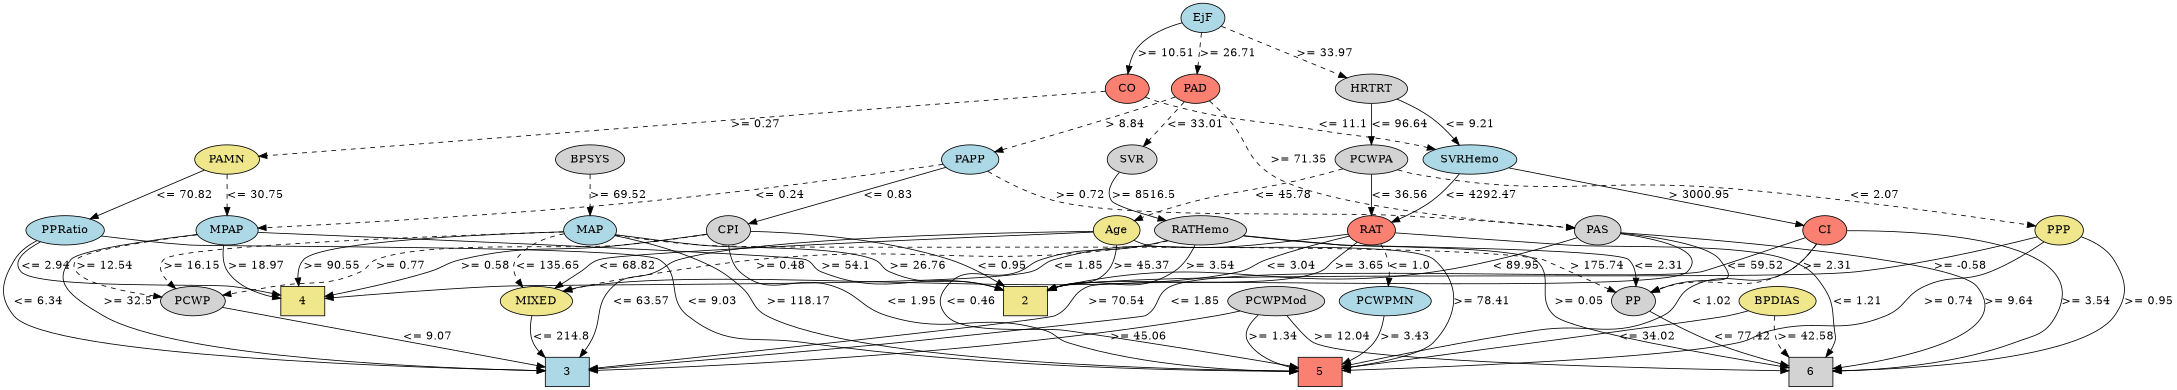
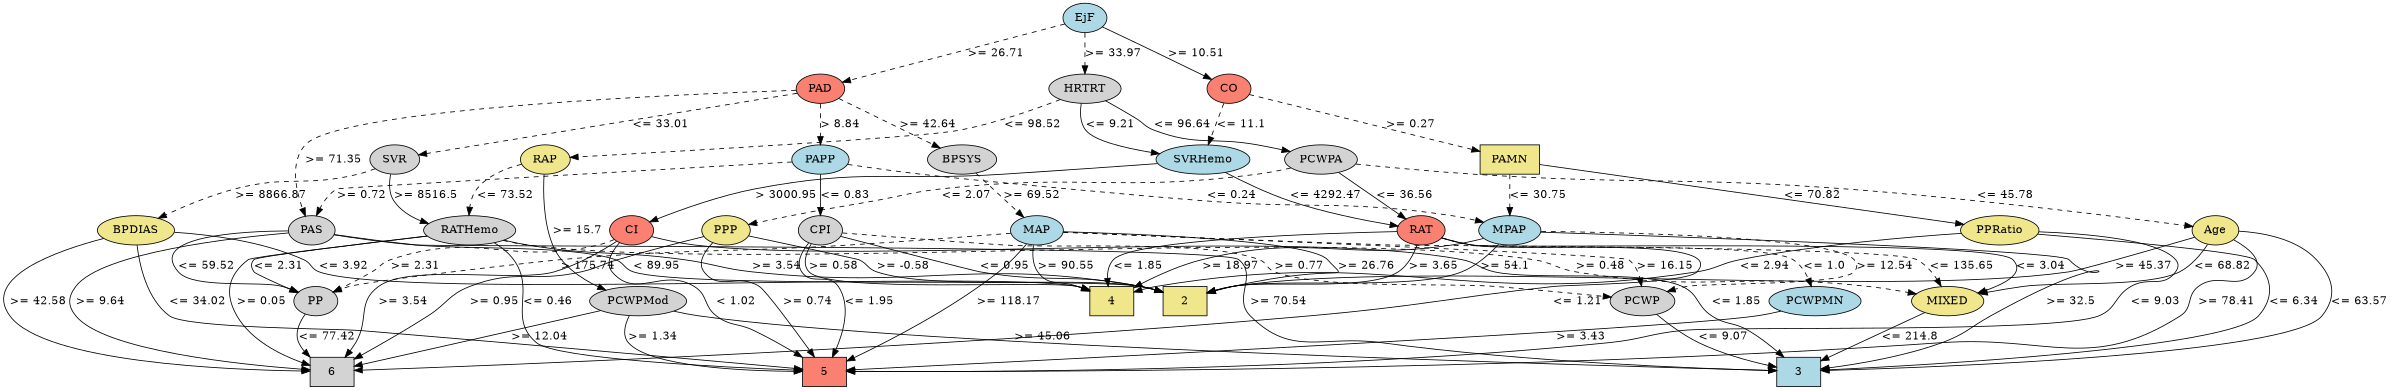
  strict digraph {
    node [fillcolor=lightgrey style=filled]
    edge [op=">=" param=3.54 style=solid]
    n1 [height=0.5 label=6 shape=box width=0.75]
    2 [fillcolor=khaki height=0.5 shape=box width=0.75]
    3 [fillcolor=lightblue height=0.5 shape=box width=0.75]
    4 [fillcolor=khaki height=0.5 shape=box width=0.75]
    5 [fillcolor=salmon height=0.5 shape=box width=0.75]
+   RAP [fillcolor=khaki height=0.5 width=0.77778]
    PCWPMod [height=0.5 width=1.4444]
    RATHemo [height=0.5 width=1.375]
    PP [height=0.5 width=0.75]
    MIXED [fillcolor=khaki height=0.5 width=1.125]
    PAS [height=0.5 width=0.75]
    PAD [fillcolor=salmon height=0.5 width=0.79437]
    BPSYS [height=0.5 width=1.0471]
    PAPP [fillcolor=lightblue height=0.5 width=0.88889]
    SVR [height=0.5 width=0.77778]
    MAP [fillcolor=lightblue height=0.5 width=0.84854]
    MPAP [fillcolor=lightblue height=0.5 width=0.97491]
    CPI [height=0.5 width=0.75]
    BPDIAS [fillcolor=khaki height=0.5 width=1.1735]
    PCWP [height=0.5 width=0.97491]
-   PAMN [fillcolor=khaki height=0.5 width=1.0139]
-   PPRatio [fillcolor=lightblue height=0.5 width=1.1013]
+   PAMN [fillcolor=khaki height=0.5 width=1.0139 shape=box]
+   PPRatio [fillcolor=khaki height=0.5 width=1.1013]
    PCWPA [height=0.5 width=1.1555]
    PPP [fillcolor=khaki height=0.5 width=0.75]
    RAT [fillcolor=salmon height=0.5 width=0.76389]
    Age [fillcolor=khaki height=0.5 width=0.75]
    PCWPMN [fillcolor=lightblue height=0.5 width=1.3902]
    CO [fillcolor=salmon height=0.5 width=0.75]
    SVRHemo [fillcolor=lightblue height=0.5 width=1.3902]
    CI [fillcolor=salmon height=0.5 width=0.75]
    HRTRT [height=0.5 width=1.1013]
    EjF [fillcolor=lightblue height=0.5 width=0.75]
+   RAP -> PCWPMod [label=">= 15.7" param=15.7]
+   RAP -> RATHemo [label="<= 73.52" op="<=" param=73.52 style=dashed]
    PCWPMod -> n1 [label=">= 12.04" param=12.04]
    PCWPMod -> 3 [label=">= 45.06" param=45.06]
    PCWPMod -> 5 [label=">= 1.34" param=1.34]
    RATHemo -> n1 [label=">= 0.05" param=0.05]
    RATHemo -> 2 [label=">= 3.54"]
    RATHemo -> 5 [label="<= 0.46" op="<=" param=0.46]
    RATHemo -> PP [label="<= 2.31" op="<=" param=2.31]
    RATHemo -> MIXED [label=">= 0.48" param=0.48 style=dashed]
    PP -> n1 [label="<= 77.42" op="<=" param=77.42]
    MIXED -> 3 [label="<= 214.8" op="<=" param=214.8]
    PAS -> n1 [label=">= 9.64" param=9.64]
    PAS -> 2 [label="< 89.95" op="<" param=89.95]
    PAS -> 3 [label=">= 70.54" param=70.54]
    PAS -> PP [label="<= 59.52" op="<=" param=59.52]
    PAD -> PAS [label=">= 71.35" param=71.35 style=dashed]
+   PAD -> BPSYS [label=">= 42.64" param=42.64 style=dashed]
    PAD -> PAPP [label="> 8.84" op=">" param=8.84 style=dashed]
    PAD -> SVR [label="<= 33.01" op="<=" param=33.01 style=dashed]
    BPSYS -> MAP [label=">= 69.52" param=69.52 style=dashed]
    PAPP -> PAS [label=">= 0.72" param=0.72 style=dashed]
    PAPP -> MPAP [label="<= 0.24" op="<=" param=0.24 style=dashed]
    PAPP -> CPI [label="<= 0.83" op="<=" param=0.83]
    SVR -> RATHemo [label=">= 8516.5" param=8516.5]
+   SVR -> BPDIAS [label=">= 8866.87" param=8866.87 style=dashed]
    MAP -> 2 [label=">= 26.76" param=26.76]
    MAP -> 4 [label=">= 90.55" param=90.55]
    MAP -> 5 [label=">= 118.17" param=118.17]
    MAP -> PP [label="> 175.74" op=">" param=175.74 style=dashed]
    MAP -> MIXED [label="<= 135.65" op="<=" param=135.65 style=dashed]
    MAP -> PCWP [label=">= 16.15" param=16.15 style=dashed]
    MPAP -> 2 [label=">= 54.1" param=54.1]
    MPAP -> 3 [label=">= 32.5" param=32.5]
    MPAP -> 4 [label=">= 18.97" param=18.97]
    MPAP -> PCWP [label=">= 12.54" param=12.54 style=dashed]
    CPI -> 2 [label="<= 0.95" op="<=" param=0.95]
    CPI -> 4 [label=">= 0.58" param=0.58]
    CPI -> 5 [label="<= 1.95" op="<=" param=1.95]
    CPI -> PCWP [label=">= 0.77" param=0.77 style=dashed]
-   BPDIAS -> n1 [label=">= 42.58" param=42.58 style=dashed]
+   BPDIAS -> n1 [label=">= 42.58" param=42.58]
+   BPDIAS -> 4 [label="<= 3.92" op="<=" param=3.92]
    BPDIAS -> 5 [label="<= 34.02" op="<=" param=34.02]
    PCWP -> 3 [label="<= 9.07" op="<=" param=9.07]
    PAMN -> MPAP [label="<= 30.75" op="<=" param=30.75 style=dashed]
    PAMN -> PPRatio [label="<= 70.82" op="<=" param=70.82]
    PPRatio -> 3 [label="<= 6.34" op="<=" param=6.34]
    PPRatio -> 4 [label="<= 2.94" op="<=" param=2.94]
    PPRatio -> 5 [label="<= 9.03" op="<=" param=9.03]
    PCWPA -> PPP [label="<= 2.07" op="<=" param=2.07 style=dashed]
    PCWPA -> RAT [label="<= 36.56" op="<=" param=36.56]
    PCWPA -> Age [label="<= 45.78" op="<=" param=45.78 style=dashed]
    PPP -> n1 [label=">= 0.95" param=0.95]
    PPP -> 2 [label=">= -0.58" param=-0.58]
    PPP -> 5 [label=">= 0.74" param=0.74]
    RAT -> n1 [label="<= 1.21" op="<=" param=1.21]
    RAT -> 2 [label=">= 3.65" param=3.65]
    RAT -> 4 [label="<= 1.85" op="<=" param=1.85]
    RAT -> MIXED [label="<= 3.04" op="<=" param=3.04]
    RAT -> PCWPMN [label="<= 1.0" op="<=" param=1.0 style=dashed]
    Age -> 2 [label=">= 45.37" param=45.37]
    Age -> 3 [label="<= 63.57" op="<=" param=63.57]
    Age -> 5 [label=">= 78.41" param=78.41]
    Age -> MIXED [label="<= 68.82" op="<=" param=68.82]
    PCWPMN -> 5 [label=">= 3.43" param=3.43]
    CO -> PAMN [label=">= 0.27" param=0.27 style=dashed]
    CO -> SVRHemo [label="<= 11.1" op="<=" param=11.1 style=dashed]
    SVRHemo -> RAT [label="<= 4292.47" op="<=" param=4292.47]
    SVRHemo -> CI [label="> 3000.95" op=">" param=3000.95]
    CI -> n1 [label=">= 3.54"]
    CI -> 3 [label="<= 1.85" op="<=" param=1.85]
    CI -> 5 [label="< 1.02" op="<" param=1.02]
    CI -> PP [label=">= 2.31" param=2.31 style=dashed]
+   HRTRT -> RAP [label="<= 98.52" op="<=" param=98.52 style=dashed]
    HRTRT -> PCWPA [label="<= 96.64" op="<=" param=96.64]
    HRTRT -> SVRHemo [label="<= 9.21" op="<=" param=9.21]
    EjF -> PAD [label=">= 26.71" param=26.71 style=dashed]
    EjF -> CO [label=">= 10.51" param=10.51]
    EjF -> HRTRT [label=">= 33.97" param=33.97 style=dashed]
  }
